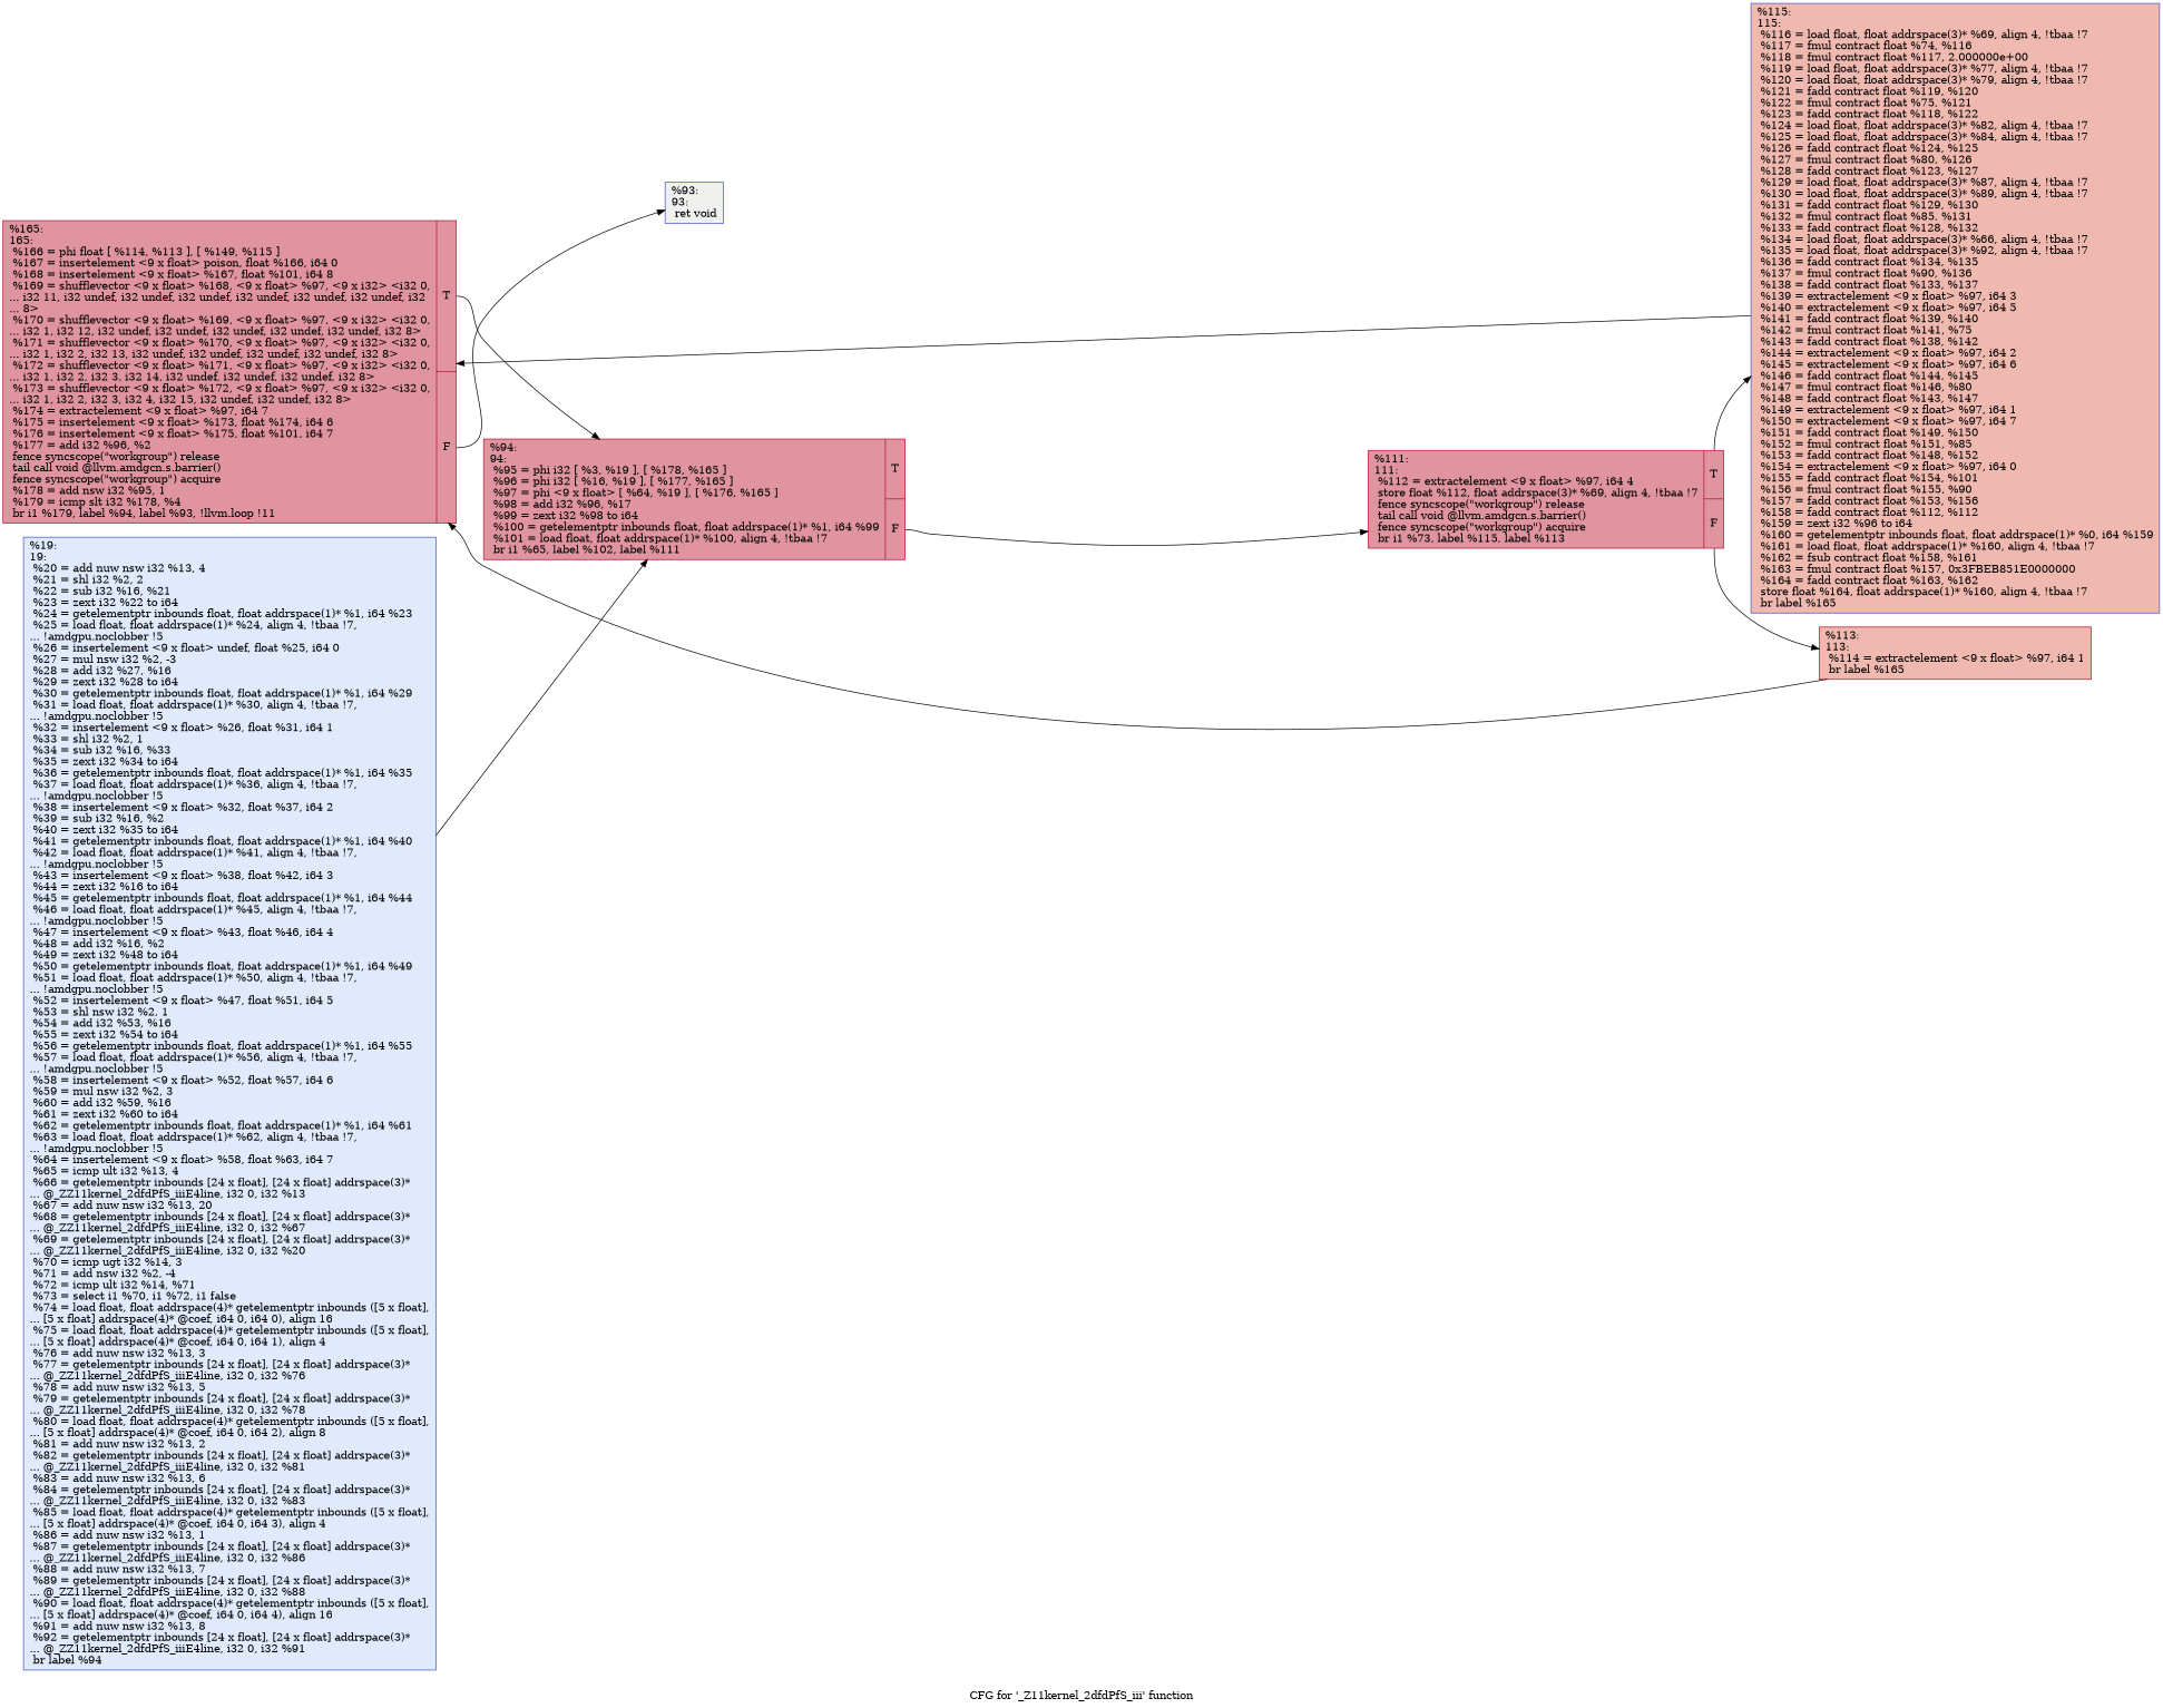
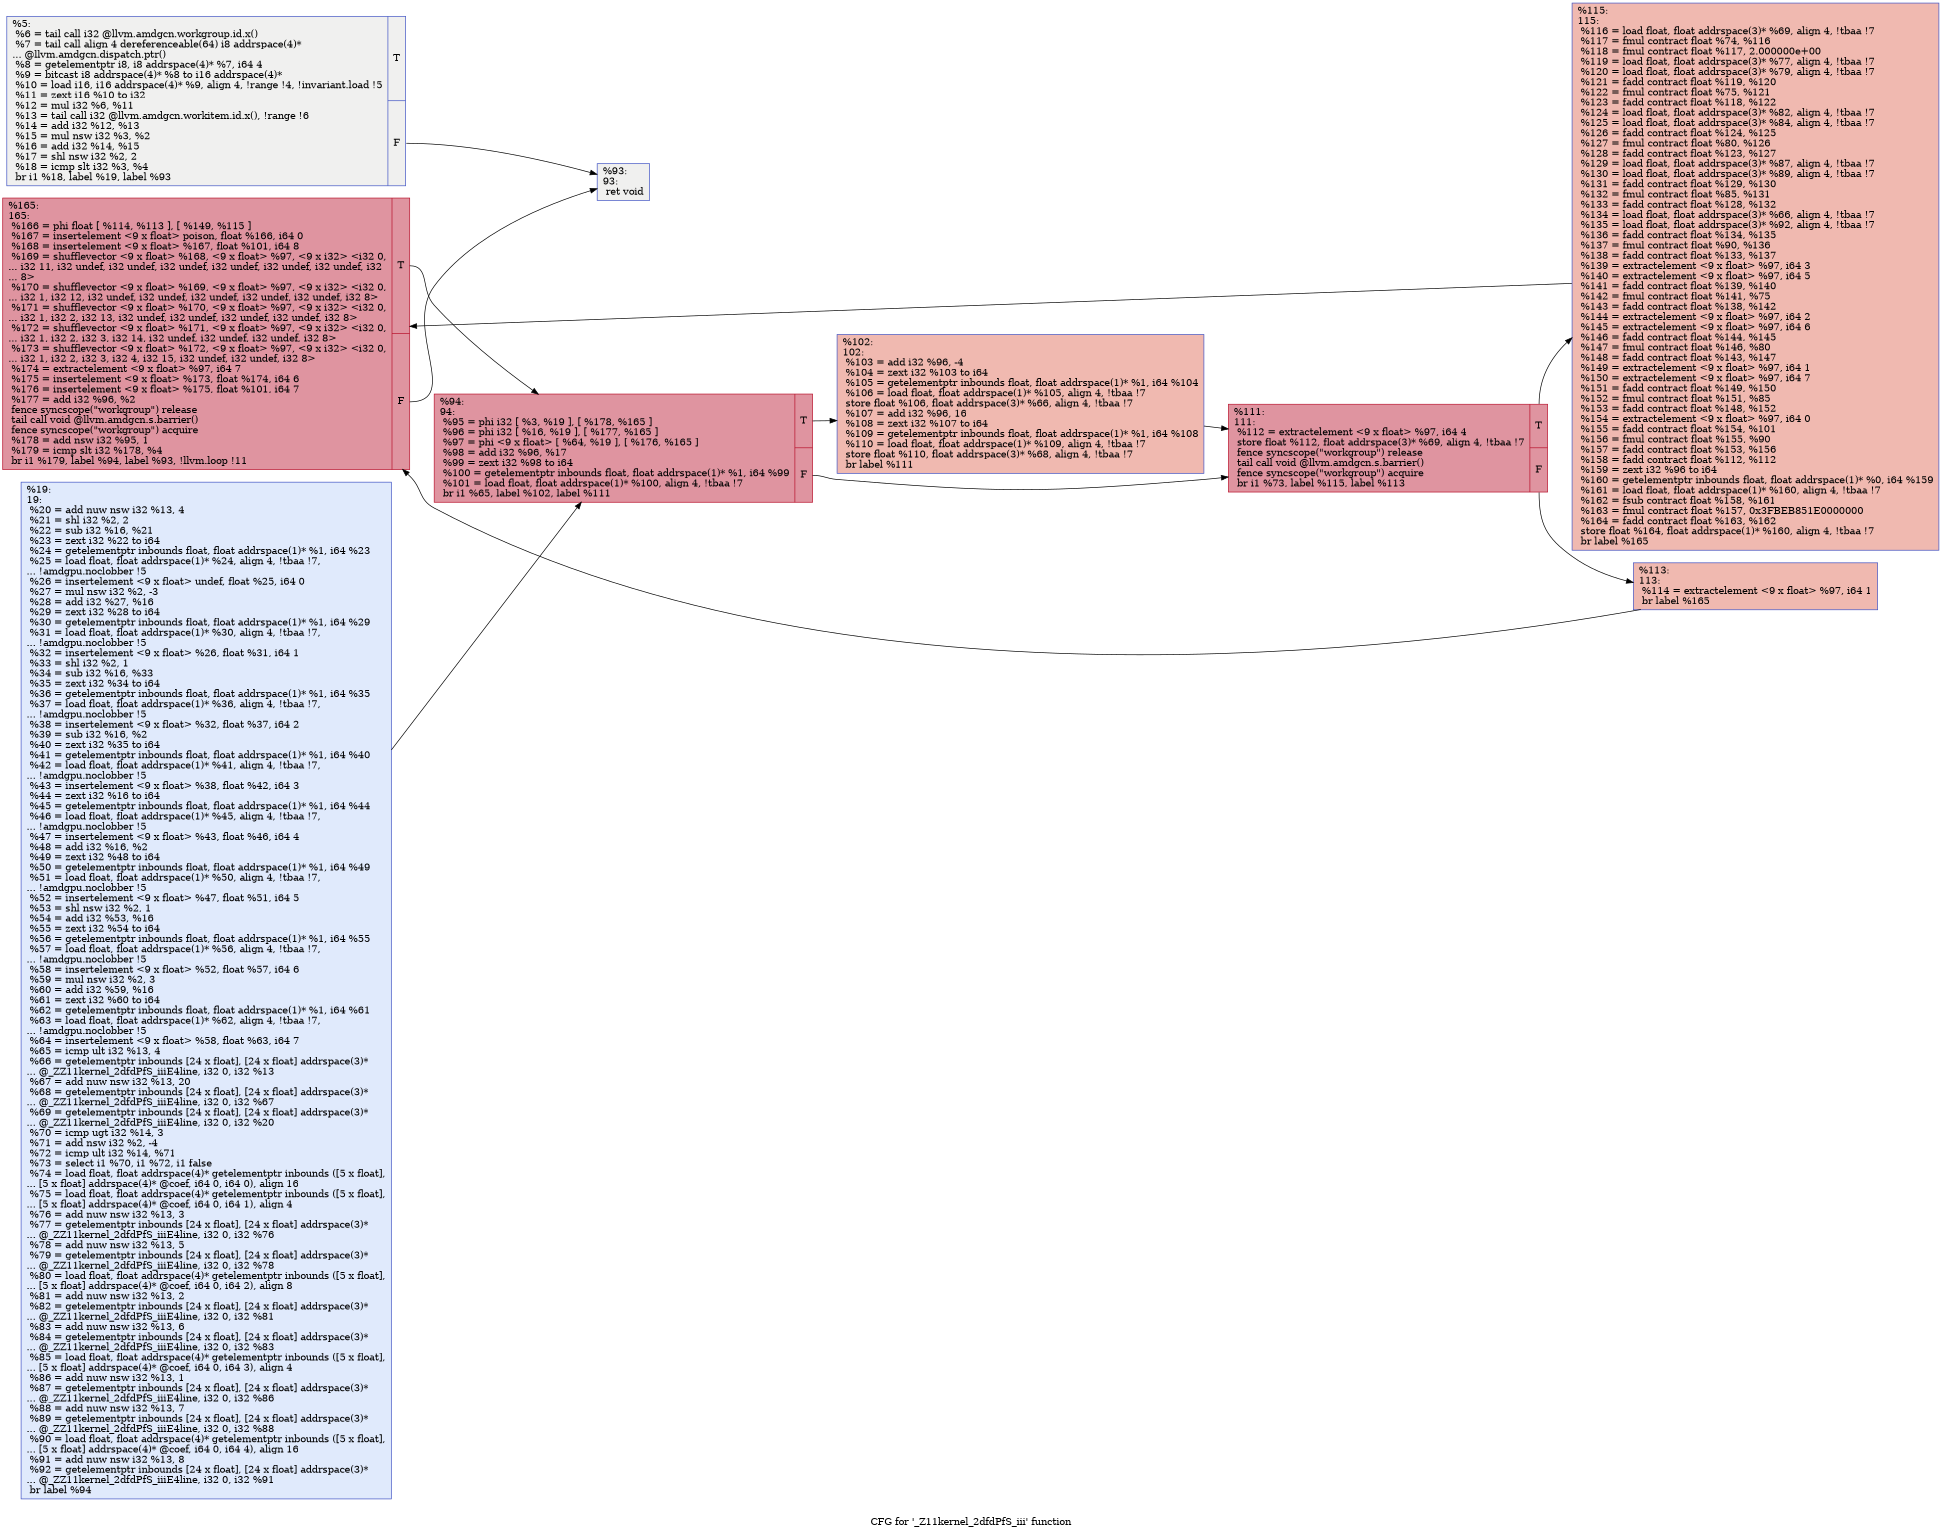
  digraph {
    label="CFG for '_Z11kernel_2dfdPfS_iii' function"
    rankdir=LR
    node [color="#3d50c3ff" fillcolor="#b70d2870" shape=record style=filled]
+   n1 [fillcolor="#dedcdb70" label="{%5:\l  %6 = tail call i32 @llvm.amdgcn.workgroup.id.x()\l  %7 = tail call align 4 dereferenceable(64) i8 addrspace(4)*\l... @llvm.amdgcn.dispatch.ptr()\l  %8 = getelementptr i8, i8 addrspace(4)* %7, i64 4\l  %9 = bitcast i8 addrspace(4)* %8 to i16 addrspace(4)*\l  %10 = load i16, i16 addrspace(4)* %9, align 4, !range !4, !invariant.load !5\l  %11 = zext i16 %10 to i32\l  %12 = mul i32 %6, %11\l  %13 = tail call i32 @llvm.amdgcn.workitem.id.x(), !range !6\l  %14 = add i32 %12, %13\l  %15 = mul nsw i32 %3, %2\l  %16 = add i32 %14, %15\l  %17 = shl nsw i32 %2, 2\l  %18 = icmp slt i32 %3, %4\l  br i1 %18, label %19, label %93\l|{<s0>T|<s1>F}}"]
    n2 [fillcolor="#dedcdb70" label="{%93:\l93:                                               \l  ret void\l}"]
    n3 [fillcolor="#b9d0f970" label="{%19:\l19:                                               \l  %20 = add nuw nsw i32 %13, 4\l  %21 = shl i32 %2, 2\l  %22 = sub i32 %16, %21\l  %23 = zext i32 %22 to i64\l  %24 = getelementptr inbounds float, float addrspace(1)* %1, i64 %23\l  %25 = load float, float addrspace(1)* %24, align 4, !tbaa !7,\l... !amdgpu.noclobber !5\l  %26 = insertelement \<9 x float\> undef, float %25, i64 0\l  %27 = mul nsw i32 %2, -3\l  %28 = add i32 %27, %16\l  %29 = zext i32 %28 to i64\l  %30 = getelementptr inbounds float, float addrspace(1)* %1, i64 %29\l  %31 = load float, float addrspace(1)* %30, align 4, !tbaa !7,\l... !amdgpu.noclobber !5\l  %32 = insertelement \<9 x float\> %26, float %31, i64 1\l  %33 = shl i32 %2, 1\l  %34 = sub i32 %16, %33\l  %35 = zext i32 %34 to i64\l  %36 = getelementptr inbounds float, float addrspace(1)* %1, i64 %35\l  %37 = load float, float addrspace(1)* %36, align 4, !tbaa !7,\l... !amdgpu.noclobber !5\l  %38 = insertelement \<9 x float\> %32, float %37, i64 2\l  %39 = sub i32 %16, %2\l  %40 = zext i32 %35 to i64\l  %41 = getelementptr inbounds float, float addrspace(1)* %1, i64 %40\l  %42 = load float, float addrspace(1)* %41, align 4, !tbaa !7,\l... !amdgpu.noclobber !5\l  %43 = insertelement \<9 x float\> %38, float %42, i64 3\l  %44 = zext i32 %16 to i64\l  %45 = getelementptr inbounds float, float addrspace(1)* %1, i64 %44\l  %46 = load float, float addrspace(1)* %45, align 4, !tbaa !7,\l... !amdgpu.noclobber !5\l  %47 = insertelement \<9 x float\> %43, float %46, i64 4\l  %48 = add i32 %16, %2\l  %49 = zext i32 %48 to i64\l  %50 = getelementptr inbounds float, float addrspace(1)* %1, i64 %49\l  %51 = load float, float addrspace(1)* %50, align 4, !tbaa !7,\l... !amdgpu.noclobber !5\l  %52 = insertelement \<9 x float\> %47, float %51, i64 5\l  %53 = shl nsw i32 %2, 1\l  %54 = add i32 %53, %16\l  %55 = zext i32 %54 to i64\l  %56 = getelementptr inbounds float, float addrspace(1)* %1, i64 %55\l  %57 = load float, float addrspace(1)* %56, align 4, !tbaa !7,\l... !amdgpu.noclobber !5\l  %58 = insertelement \<9 x float\> %52, float %57, i64 6\l  %59 = mul nsw i32 %2, 3\l  %60 = add i32 %59, %16\l  %61 = zext i32 %60 to i64\l  %62 = getelementptr inbounds float, float addrspace(1)* %1, i64 %61\l  %63 = load float, float addrspace(1)* %62, align 4, !tbaa !7,\l... !amdgpu.noclobber !5\l  %64 = insertelement \<9 x float\> %58, float %63, i64 7\l  %65 = icmp ult i32 %13, 4\l  %66 = getelementptr inbounds [24 x float], [24 x float] addrspace(3)*\l... @_ZZ11kernel_2dfdPfS_iiiE4line, i32 0, i32 %13\l  %67 = add nuw nsw i32 %13, 20\l  %68 = getelementptr inbounds [24 x float], [24 x float] addrspace(3)*\l... @_ZZ11kernel_2dfdPfS_iiiE4line, i32 0, i32 %67\l  %69 = getelementptr inbounds [24 x float], [24 x float] addrspace(3)*\l... @_ZZ11kernel_2dfdPfS_iiiE4line, i32 0, i32 %20\l  %70 = icmp ugt i32 %14, 3\l  %71 = add nsw i32 %2, -4\l  %72 = icmp ult i32 %14, %71\l  %73 = select i1 %70, i1 %72, i1 false\l  %74 = load float, float addrspace(4)* getelementptr inbounds ([5 x float],\l... [5 x float] addrspace(4)* @coef, i64 0, i64 0), align 16\l  %75 = load float, float addrspace(4)* getelementptr inbounds ([5 x float],\l... [5 x float] addrspace(4)* @coef, i64 0, i64 1), align 4\l  %76 = add nuw nsw i32 %13, 3\l  %77 = getelementptr inbounds [24 x float], [24 x float] addrspace(3)*\l... @_ZZ11kernel_2dfdPfS_iiiE4line, i32 0, i32 %76\l  %78 = add nuw nsw i32 %13, 5\l  %79 = getelementptr inbounds [24 x float], [24 x float] addrspace(3)*\l... @_ZZ11kernel_2dfdPfS_iiiE4line, i32 0, i32 %78\l  %80 = load float, float addrspace(4)* getelementptr inbounds ([5 x float],\l... [5 x float] addrspace(4)* @coef, i64 0, i64 2), align 8\l  %81 = add nuw nsw i32 %13, 2\l  %82 = getelementptr inbounds [24 x float], [24 x float] addrspace(3)*\l... @_ZZ11kernel_2dfdPfS_iiiE4line, i32 0, i32 %81\l  %83 = add nuw nsw i32 %13, 6\l  %84 = getelementptr inbounds [24 x float], [24 x float] addrspace(3)*\l... @_ZZ11kernel_2dfdPfS_iiiE4line, i32 0, i32 %83\l  %85 = load float, float addrspace(4)* getelementptr inbounds ([5 x float],\l... [5 x float] addrspace(4)* @coef, i64 0, i64 3), align 4\l  %86 = add nuw nsw i32 %13, 1\l  %87 = getelementptr inbounds [24 x float], [24 x float] addrspace(3)*\l... @_ZZ11kernel_2dfdPfS_iiiE4line, i32 0, i32 %86\l  %88 = add nuw nsw i32 %13, 7\l  %89 = getelementptr inbounds [24 x float], [24 x float] addrspace(3)*\l... @_ZZ11kernel_2dfdPfS_iiiE4line, i32 0, i32 %88\l  %90 = load float, float addrspace(4)* getelementptr inbounds ([5 x float],\l... [5 x float] addrspace(4)* @coef, i64 0, i64 4), align 16\l  %91 = add nuw nsw i32 %13, 8\l  %92 = getelementptr inbounds [24 x float], [24 x float] addrspace(3)*\l... @_ZZ11kernel_2dfdPfS_iiiE4line, i32 0, i32 %91\l  br label %94\l}"]
    n4 [color="#b70d28ff" label="{%94:\l94:                                               \l  %95 = phi i32 [ %3, %19 ], [ %178, %165 ]\l  %96 = phi i32 [ %16, %19 ], [ %177, %165 ]\l  %97 = phi \<9 x float\> [ %64, %19 ], [ %176, %165 ]\l  %98 = add i32 %96, %17\l  %99 = zext i32 %98 to i64\l  %100 = getelementptr inbounds float, float addrspace(1)* %1, i64 %99\l  %101 = load float, float addrspace(1)* %100, align 4, !tbaa !7\l  br i1 %65, label %102, label %111\l|{<s0>T|<s1>F}}"]
+   n5 [fillcolor="#de614d70" label="{%102:\l102:                                              \l  %103 = add i32 %96, -4\l  %104 = zext i32 %103 to i64\l  %105 = getelementptr inbounds float, float addrspace(1)* %1, i64 %104\l  %106 = load float, float addrspace(1)* %105, align 4, !tbaa !7\l  store float %106, float addrspace(3)* %66, align 4, !tbaa !7\l  %107 = add i32 %96, 16\l  %108 = zext i32 %107 to i64\l  %109 = getelementptr inbounds float, float addrspace(1)* %1, i64 %108\l  %110 = load float, float addrspace(1)* %109, align 4, !tbaa !7\l  store float %110, float addrspace(3)* %68, align 4, !tbaa !7\l  br label %111\l}"]
    n6 [color="#b70d28ff" label="{%111:\l111:                                              \l  %112 = extractelement \<9 x float\> %97, i64 4\l  store float %112, float addrspace(3)* %69, align 4, !tbaa !7\l  fence syncscope(\"workgroup\") release\l  tail call void @llvm.amdgcn.s.barrier()\l  fence syncscope(\"workgroup\") acquire\l  br i1 %73, label %115, label %113\l|{<s0>T|<s1>F}}"]
    n7 [fillcolor="#de614d70" label="{%115:\l115:                                              \l  %116 = load float, float addrspace(3)* %69, align 4, !tbaa !7\l  %117 = fmul contract float %74, %116\l  %118 = fmul contract float %117, 2.000000e+00\l  %119 = load float, float addrspace(3)* %77, align 4, !tbaa !7\l  %120 = load float, float addrspace(3)* %79, align 4, !tbaa !7\l  %121 = fadd contract float %119, %120\l  %122 = fmul contract float %75, %121\l  %123 = fadd contract float %118, %122\l  %124 = load float, float addrspace(3)* %82, align 4, !tbaa !7\l  %125 = load float, float addrspace(3)* %84, align 4, !tbaa !7\l  %126 = fadd contract float %124, %125\l  %127 = fmul contract float %80, %126\l  %128 = fadd contract float %123, %127\l  %129 = load float, float addrspace(3)* %87, align 4, !tbaa !7\l  %130 = load float, float addrspace(3)* %89, align 4, !tbaa !7\l  %131 = fadd contract float %129, %130\l  %132 = fmul contract float %85, %131\l  %133 = fadd contract float %128, %132\l  %134 = load float, float addrspace(3)* %66, align 4, !tbaa !7\l  %135 = load float, float addrspace(3)* %92, align 4, !tbaa !7\l  %136 = fadd contract float %134, %135\l  %137 = fmul contract float %90, %136\l  %138 = fadd contract float %133, %137\l  %139 = extractelement \<9 x float\> %97, i64 3\l  %140 = extractelement \<9 x float\> %97, i64 5\l  %141 = fadd contract float %139, %140\l  %142 = fmul contract float %141, %75\l  %143 = fadd contract float %138, %142\l  %144 = extractelement \<9 x float\> %97, i64 2\l  %145 = extractelement \<9 x float\> %97, i64 6\l  %146 = fadd contract float %144, %145\l  %147 = fmul contract float %146, %80\l  %148 = fadd contract float %143, %147\l  %149 = extractelement \<9 x float\> %97, i64 1\l  %150 = extractelement \<9 x float\> %97, i64 7\l  %151 = fadd contract float %149, %150\l  %152 = fmul contract float %151, %85\l  %153 = fadd contract float %148, %152\l  %154 = extractelement \<9 x float\> %97, i64 0\l  %155 = fadd contract float %154, %101\l  %156 = fmul contract float %155, %90\l  %157 = fadd contract float %153, %156\l  %158 = fadd contract float %112, %112\l  %159 = zext i32 %96 to i64\l  %160 = getelementptr inbounds float, float addrspace(1)* %0, i64 %159\l  %161 = load float, float addrspace(1)* %160, align 4, !tbaa !7\l  %162 = fsub contract float %158, %161\l  %163 = fmul contract float %157, 0x3FBEB851E0000000\l  %164 = fadd contract float %163, %162\l  store float %164, float addrspace(1)* %160, align 4, !tbaa !7\l  br label %165\l}"]
-   n8 [color="#b70d28ff" fillcolor="#de614d70" label="{%113:\l113:                                              \l  %114 = extractelement \<9 x float\> %97, i64 1\l  br label %165\l}"]
+   n8 [fillcolor="#de614d70" label="{%113:\l113:                                              \l  %114 = extractelement \<9 x float\> %97, i64 1\l  br label %165\l}"]
    n9 [color="#b70d28ff" label="{%165:\l165:                                              \l  %166 = phi float [ %114, %113 ], [ %149, %115 ]\l  %167 = insertelement \<9 x float\> poison, float %166, i64 0\l  %168 = insertelement \<9 x float\> %167, float %101, i64 8\l  %169 = shufflevector \<9 x float\> %168, \<9 x float\> %97, \<9 x i32\> \<i32 0,\l... i32 11, i32 undef, i32 undef, i32 undef, i32 undef, i32 undef, i32 undef, i32\l... 8\>\l  %170 = shufflevector \<9 x float\> %169, \<9 x float\> %97, \<9 x i32\> \<i32 0,\l... i32 1, i32 12, i32 undef, i32 undef, i32 undef, i32 undef, i32 undef, i32 8\>\l  %171 = shufflevector \<9 x float\> %170, \<9 x float\> %97, \<9 x i32\> \<i32 0,\l... i32 1, i32 2, i32 13, i32 undef, i32 undef, i32 undef, i32 undef, i32 8\>\l  %172 = shufflevector \<9 x float\> %171, \<9 x float\> %97, \<9 x i32\> \<i32 0,\l... i32 1, i32 2, i32 3, i32 14, i32 undef, i32 undef, i32 undef, i32 8\>\l  %173 = shufflevector \<9 x float\> %172, \<9 x float\> %97, \<9 x i32\> \<i32 0,\l... i32 1, i32 2, i32 3, i32 4, i32 15, i32 undef, i32 undef, i32 8\>\l  %174 = extractelement \<9 x float\> %97, i64 7\l  %175 = insertelement \<9 x float\> %173, float %174, i64 6\l  %176 = insertelement \<9 x float\> %175, float %101, i64 7\l  %177 = add i32 %96, %2\l  fence syncscope(\"workgroup\") release\l  tail call void @llvm.amdgcn.s.barrier()\l  fence syncscope(\"workgroup\") acquire\l  %178 = add nsw i32 %95, 1\l  %179 = icmp slt i32 %178, %4\l  br i1 %179, label %94, label %93, !llvm.loop !11\l|{<s0>T|<s1>F}}"]
+   n1 -> n2 [tailport=s1]
    n3 -> n4
+   n4 -> n5 [tailport=s0]
    n4 -> n6 [tailport=s1]
+   n5 -> n6
    n6 -> n7 [tailport=s0]
    n6 -> n8 [tailport=s1]
    n7 -> n9
    n8 -> n9
    n9 -> n2 [tailport=s1]
    n9 -> n4 [tailport=s0]
  }
